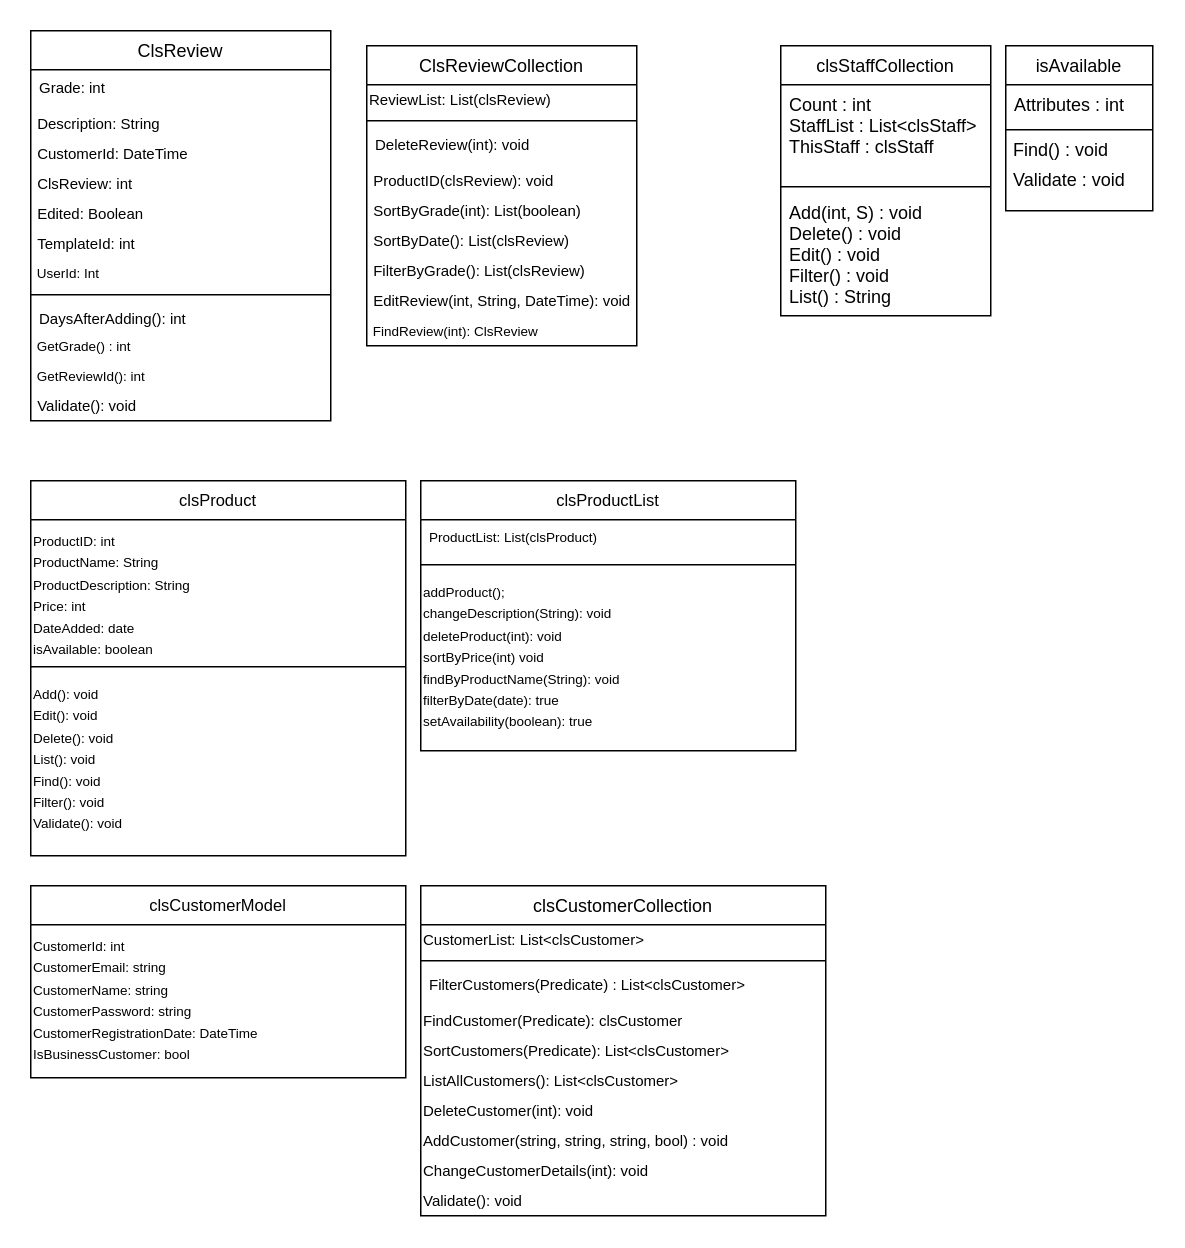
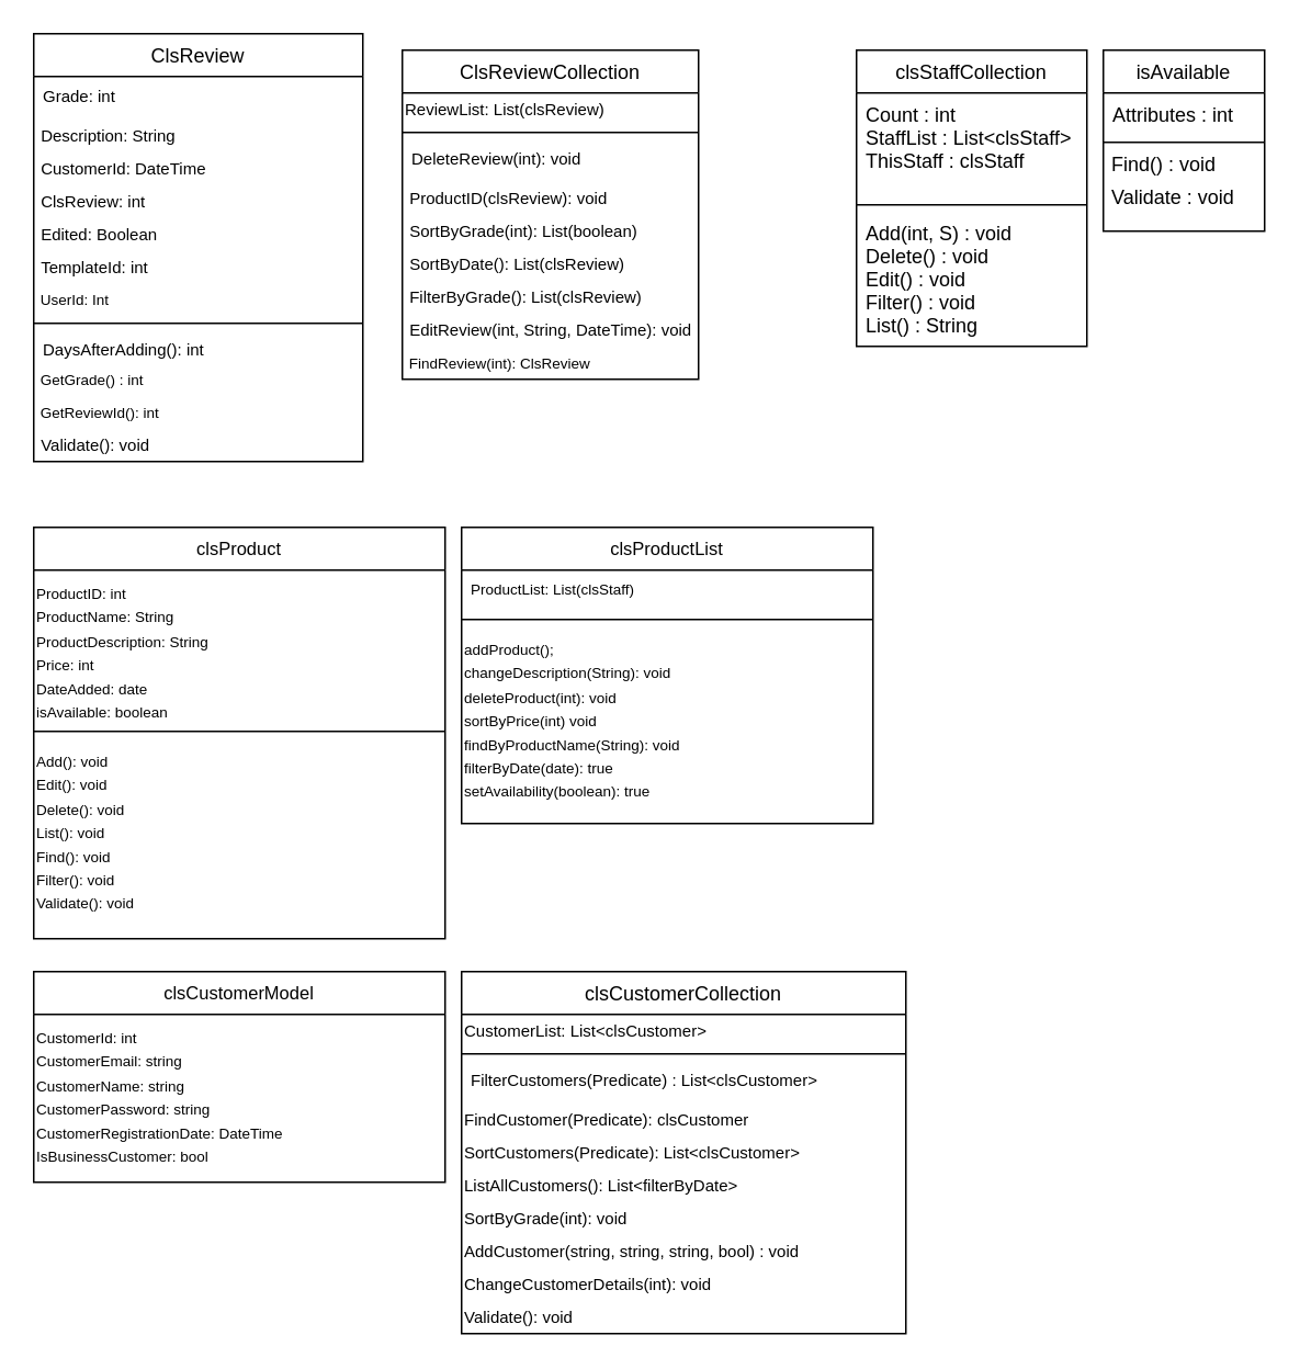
  <mxCell id="0" />
  <mxCell id="1" parent="0" />
  <mxCell id="2" value="clsStaffCollection" style="swimlane;fontStyle=0;align=center;verticalAlign=top;childLayout=stackLayout;horizontal=1;startSize=26;horizontalStack=0;resizeParent=1;resizeLast=0;collapsible=1;marginBottom=0;rounded=0;shadow=0;strokeWidth=1;" parent="1" vertex="1"><mxGeometry x="520" y="30" width="140" height="180" as="geometry"><mxRectangle x="230" y="140" width="160" height="26" as="alternateBounds" /></mxGeometry></mxCell>
  <mxCell id="3" value="Count : int&#10;StaffList : List&lt;clsStaff&gt;&#10;ThisStaff : clsStaff" style="text;align=left;verticalAlign=top;spacingLeft=4;spacingRight=4;overflow=hidden;rotatable=0;points=[[0,0.5],[1,0.5]];portConstraint=eastwest;rounded=0;shadow=0;html=0;" parent="2" vertex="1"><mxGeometry y="26" width="140" height="64" as="geometry" /></mxCell>
  <mxCell id="4" value="" style="line;html=1;strokeWidth=1;align=left;verticalAlign=middle;spacingTop=-1;spacingLeft=3;spacingRight=3;rotatable=0;labelPosition=right;points=[];portConstraint=eastwest;" parent="2" vertex="1"><mxGeometry y="90" width="140" height="8" as="geometry" /></mxCell>
  <mxCell id="5" value="Add(int, S) : void&#10;Delete() : void&#10;Edit() : void&#10;Filter() : void&#10;List() : String" style="text;align=left;verticalAlign=top;spacingLeft=4;spacingRight=4;overflow=hidden;rotatable=0;points=[[0,0.5],[1,0.5]];portConstraint=eastwest;" parent="2" vertex="1"><mxGeometry y="98" width="140" height="82" as="geometry" /></mxCell>
  <mxCell id="6" style="edgeStyle=orthogonalEdgeStyle;rounded=0;orthogonalLoop=1;jettySize=auto;html=1;exitX=1;exitY=0.5;exitDx=0;exitDy=0;" parent="2" source="3" target="3" edge="1"><mxGeometry relative="1" as="geometry" /></mxCell>
  <mxCell id="7" style="edgeStyle=orthogonalEdgeStyle;rounded=0;orthogonalLoop=1;jettySize=auto;html=1;exitX=1;exitY=0.5;exitDx=0;exitDy=0;" parent="2" source="5" target="5" edge="1"><mxGeometry relative="1" as="geometry" /></mxCell>
  <mxCell id="8" value="isAvailable" style="swimlane;fontStyle=0;align=center;verticalAlign=top;childLayout=stackLayout;horizontal=1;startSize=26;horizontalStack=0;resizeParent=1;resizeLast=0;collapsible=1;marginBottom=0;rounded=0;shadow=0;strokeWidth=1;" parent="1" vertex="1"><mxGeometry x="670" y="30" width="98" height="110" as="geometry"><mxRectangle x="550" y="140" width="160" height="26" as="alternateBounds" /></mxGeometry></mxCell>
  <mxCell id="9" value="Attributes : int" style="text;align=left;verticalAlign=top;spacingLeft=4;spacingRight=4;overflow=hidden;rotatable=0;points=[[0,0.5],[1,0.5]];portConstraint=eastwest;rounded=0;shadow=0;html=0;" parent="8" vertex="1"><mxGeometry y="26" width="98" height="26" as="geometry" /></mxCell>
  <mxCell id="10" value="" style="line;html=1;strokeWidth=1;align=left;verticalAlign=middle;spacingTop=-1;spacingLeft=3;spacingRight=3;rotatable=0;labelPosition=right;points=[];portConstraint=eastwest;" parent="8" vertex="1"><mxGeometry y="52" width="98" height="8" as="geometry" /></mxCell>
  <mxCell id="11" value="&amp;nbsp;Find() : void" style="text;html=1;strokeColor=none;fillColor=none;align=left;verticalAlign=middle;whiteSpace=wrap;rounded=0;" parent="8" vertex="1"><mxGeometry y="60" width="98" height="20" as="geometry" /></mxCell>
  <mxCell id="12" value="&amp;nbsp;Validate : void" style="text;html=1;strokeColor=none;fillColor=none;align=left;verticalAlign=middle;whiteSpace=wrap;rounded=0;" parent="8" vertex="1"><mxGeometry y="80" width="98" height="20" as="geometry" /></mxCell>
  <mxCell id="13" value="ClsReview" style="swimlane;fontStyle=0;align=center;verticalAlign=top;childLayout=stackLayout;horizontal=1;startSize=26;horizontalStack=0;resizeParent=1;resizeParentMax=0;resizeLast=0;collapsible=1;marginBottom=0;" parent="1" vertex="1"><mxGeometry x="20" y="20" width="200" height="260" as="geometry" /></mxCell>
  <mxCell id="14" value="Grade: int&#10;" style="text;strokeColor=none;fillColor=none;align=left;verticalAlign=top;spacingLeft=4;spacingRight=4;overflow=hidden;rotatable=0;points=[[0,0.5],[1,0.5]];portConstraint=eastwest;fontSize=10;" parent="13" vertex="1"><mxGeometry y="26" width="200" height="26" as="geometry" /></mxCell>
  <mxCell id="15" value="&amp;nbsp;Description: String" style="text;html=1;strokeColor=none;fillColor=none;align=left;verticalAlign=middle;whiteSpace=wrap;rounded=0;fontSize=10;" parent="13" vertex="1"><mxGeometry y="52" width="200" height="20" as="geometry" /></mxCell>
  <mxCell id="16" value="&amp;nbsp;CustomerId: DateTime" style="text;html=1;strokeColor=none;fillColor=none;align=left;verticalAlign=middle;whiteSpace=wrap;rounded=0;fontSize=10;" parent="13" vertex="1"><mxGeometry y="72" width="200" height="20" as="geometry" /></mxCell>
  <mxCell id="17" value="&amp;nbsp;ClsReview: int" style="text;html=1;strokeColor=none;fillColor=none;align=left;verticalAlign=middle;whiteSpace=wrap;rounded=0;fontSize=10;" parent="13" vertex="1"><mxGeometry y="92" width="200" height="20" as="geometry" /></mxCell>
  <mxCell id="18" value="&amp;nbsp;Edited: Boolean" style="text;html=1;strokeColor=none;fillColor=none;align=left;verticalAlign=middle;whiteSpace=wrap;rounded=0;fontSize=10;" parent="13" vertex="1"><mxGeometry y="112" width="200" height="20" as="geometry" /></mxCell>
  <mxCell id="19" value="&amp;nbsp;TemplateId: int" style="text;html=1;strokeColor=none;fillColor=none;align=left;verticalAlign=middle;whiteSpace=wrap;rounded=0;fontSize=10;" parent="13" vertex="1"><mxGeometry y="132" width="200" height="20" as="geometry" /></mxCell>
  <mxCell id="20" value="&amp;nbsp;UserId: Int" style="text;html=1;strokeColor=none;fillColor=none;align=left;verticalAlign=middle;whiteSpace=wrap;rounded=0;fontSize=9;" parent="13" vertex="1"><mxGeometry y="152" width="200" height="20" as="geometry" /></mxCell>
  <mxCell id="21" value="" style="line;strokeWidth=1;fillColor=none;align=left;verticalAlign=middle;spacingTop=-1;spacingLeft=3;spacingRight=3;rotatable=0;labelPosition=right;points=[];portConstraint=eastwest;" parent="13" vertex="1"><mxGeometry y="172" width="200" height="8" as="geometry" /></mxCell>
  <mxCell id="22" value="DaysAfterAdding(): int" style="text;strokeColor=none;fillColor=none;align=left;verticalAlign=top;spacingLeft=4;spacingRight=4;overflow=hidden;rotatable=0;points=[[0,0.5],[1,0.5]];portConstraint=eastwest;fontSize=10;" parent="13" vertex="1"><mxGeometry y="180" width="200" height="20" as="geometry" /></mxCell>
  <mxCell id="23" value="&lt;font style=&quot;font-size: 9px&quot;&gt;&amp;nbsp;GetGrade() : int&lt;/font&gt;" style="text;html=1;strokeColor=none;fillColor=none;align=left;verticalAlign=middle;whiteSpace=wrap;rounded=0;fontSize=12;" parent="13" vertex="1"><mxGeometry y="200" width="200" height="20" as="geometry" /></mxCell>
  <mxCell id="24" value="&lt;font style=&quot;font-size: 9px&quot;&gt;&amp;nbsp;GetReviewId(): int&lt;br&gt;&lt;/font&gt;" style="text;html=1;strokeColor=none;fillColor=none;align=left;verticalAlign=middle;whiteSpace=wrap;rounded=0;fontSize=12;" parent="13" vertex="1"><mxGeometry y="220" width="200" height="20" as="geometry" /></mxCell>
  <mxCell id="25" value="&lt;span style=&quot;font-size: x-small&quot;&gt;&amp;nbsp;Validate(): void&lt;/span&gt;" style="text;html=1;strokeColor=none;fillColor=none;align=left;verticalAlign=middle;whiteSpace=wrap;rounded=0;" parent="13" vertex="1"><mxGeometry y="240" width="200" height="20" as="geometry" /></mxCell>
  <mxCell id="26" value="ClsReviewCollection" style="swimlane;fontStyle=0;align=center;verticalAlign=top;childLayout=stackLayout;horizontal=1;startSize=26;horizontalStack=0;resizeParent=1;resizeParentMax=0;resizeLast=0;collapsible=1;marginBottom=0;fontSize=12;" parent="1" vertex="1"><mxGeometry x="244" y="30" width="180" height="200" as="geometry" /></mxCell>
  <mxCell id="27" value="&lt;span style=&quot;white-space: nowrap; font-size: 10px;&quot;&gt;ReviewList: List(clsReview)&lt;/span&gt;" style="text;html=1;strokeColor=none;fillColor=none;align=left;verticalAlign=middle;whiteSpace=wrap;rounded=0;fontSize=10;" parent="26" vertex="1"><mxGeometry y="26" width="180" height="20" as="geometry" /></mxCell>
  <mxCell id="28" value="" style="line;strokeWidth=1;fillColor=none;align=left;verticalAlign=middle;spacingTop=-1;spacingLeft=3;spacingRight=3;rotatable=0;labelPosition=right;points=[];portConstraint=eastwest;" parent="26" vertex="1"><mxGeometry y="46" width="180" height="8" as="geometry" /></mxCell>
  <mxCell id="29" value="DeleteReview(int): void" style="text;strokeColor=none;fillColor=none;align=left;verticalAlign=top;spacingLeft=4;spacingRight=4;overflow=hidden;rotatable=0;points=[[0,0.5],[1,0.5]];portConstraint=eastwest;fontSize=10;" parent="26" vertex="1"><mxGeometry y="54" width="180" height="26" as="geometry" /></mxCell>
  <mxCell id="30" value="&amp;nbsp;ProductID(clsReview): void" style="text;html=1;strokeColor=none;fillColor=none;align=left;verticalAlign=middle;whiteSpace=wrap;rounded=0;fontSize=10;" parent="26" vertex="1"><mxGeometry y="80" width="180" height="20" as="geometry" /></mxCell>
  <mxCell id="31" value="&amp;nbsp;SortByGrade(int): List(boolean)" style="text;html=1;strokeColor=none;fillColor=none;align=left;verticalAlign=middle;whiteSpace=wrap;rounded=0;fontSize=10;" parent="26" vertex="1"><mxGeometry y="100" width="180" height="20" as="geometry" /></mxCell>
  <mxCell id="32" value="&amp;nbsp;SortByDate(): List(clsReview)" style="text;html=1;strokeColor=none;fillColor=none;align=left;verticalAlign=middle;whiteSpace=wrap;rounded=0;fontSize=10;" parent="26" vertex="1"><mxGeometry y="120" width="180" height="20" as="geometry" /></mxCell>
  <mxCell id="33" value="&amp;nbsp;FilterByGrade(): List(clsReview)" style="text;html=1;strokeColor=none;fillColor=none;align=left;verticalAlign=middle;whiteSpace=wrap;rounded=0;fontSize=10;" parent="26" vertex="1"><mxGeometry y="140" width="180" height="20" as="geometry" /></mxCell>
  <mxCell id="34" value="&lt;font style=&quot;font-size: 10px&quot;&gt;&amp;nbsp;EditReview(int, String, DateTime): void&lt;/font&gt;" style="text;html=1;strokeColor=none;fillColor=none;align=left;verticalAlign=middle;whiteSpace=wrap;rounded=0;" parent="26" vertex="1"><mxGeometry y="160" width="180" height="20" as="geometry" /></mxCell>
  <mxCell id="35" value="&lt;font style=&quot;font-size: 9px&quot;&gt;&amp;nbsp;FindReview(int): ClsReview&lt;/font&gt;" style="text;html=1;strokeColor=none;fillColor=none;align=left;verticalAlign=middle;whiteSpace=wrap;rounded=0;" parent="26" vertex="1"><mxGeometry y="180" width="180" height="20" as="geometry" /></mxCell>
  <mxCell id="36" value="clsCustomerModel" style="swimlane;fontStyle=0;align=center;verticalAlign=top;childLayout=stackLayout;horizontal=1;startSize=26;horizontalStack=0;resizeParent=1;resizeLast=0;collapsible=1;marginBottom=0;rounded=0;shadow=0;strokeWidth=1;fontSize=11;" parent="1" vertex="1"><mxGeometry x="20" y="590" width="250" height="128" as="geometry"><mxRectangle x="130" y="380" width="160" height="26" as="alternateBounds" /></mxGeometry></mxCell>
  <mxCell id="37" value="&lt;font style=&quot;font-size: 9px&quot;&gt;CustomerId: int&lt;br&gt;CustomerEmail: string&lt;br&gt;CustomerName: string&lt;br&gt;CustomerPassword: string&lt;br&gt;CustomerRegistrationDate: DateTime&lt;br&gt;IsBusinessCustomer: bool&lt;br&gt;&lt;/font&gt;" style="text;html=1;" parent="36" vertex="1"><mxGeometry y="26" width="250" height="94" as="geometry" /></mxCell>
  <mxCell id="38" value="clsCustomerCollection" style="swimlane;fontStyle=0;align=center;verticalAlign=top;childLayout=stackLayout;horizontal=1;startSize=26;horizontalStack=0;resizeParent=1;resizeParentMax=0;resizeLast=0;collapsible=1;marginBottom=0;fontSize=12;" parent="1" vertex="1"><mxGeometry x="280" y="590" width="270" height="220" as="geometry" /></mxCell>
  <mxCell id="39" value="&lt;span style=&quot;white-space: nowrap ; font-size: 10px&quot;&gt;CustomerList: List&amp;lt;clsCustomer&amp;gt;&lt;/span&gt;" style="text;html=1;strokeColor=none;fillColor=none;align=left;verticalAlign=middle;whiteSpace=wrap;rounded=0;fontSize=10;" parent="38" vertex="1"><mxGeometry y="26" width="270" height="20" as="geometry" /></mxCell>
  <mxCell id="40" value="" style="line;strokeWidth=1;fillColor=none;align=left;verticalAlign=middle;spacingTop=-1;spacingLeft=3;spacingRight=3;rotatable=0;labelPosition=right;points=[];portConstraint=eastwest;" parent="38" vertex="1"><mxGeometry y="46" width="270" height="8" as="geometry" /></mxCell>
  <mxCell id="41" value="FilterCustomers(Predicate) : List&lt;clsCustomer&gt;" style="text;strokeColor=none;fillColor=none;align=left;verticalAlign=top;spacingLeft=4;spacingRight=4;overflow=hidden;rotatable=0;points=[[0,0.5],[1,0.5]];portConstraint=eastwest;fontSize=10;" parent="38" vertex="1"><mxGeometry y="54" width="270" height="26" as="geometry" /></mxCell>
  <mxCell id="42" value="FindCustomer(Predicate): clsCustomer" style="text;html=1;strokeColor=none;fillColor=none;align=left;verticalAlign=middle;whiteSpace=wrap;rounded=0;fontSize=10;" parent="38" vertex="1"><mxGeometry y="80" width="270" height="20" as="geometry" /></mxCell>
  <mxCell id="43" value="SortCustomers(Predicate): List&amp;lt;clsCustomer&amp;gt;" style="text;html=1;strokeColor=none;fillColor=none;align=left;verticalAlign=middle;whiteSpace=wrap;rounded=0;fontSize=10;" parent="38" vertex="1"><mxGeometry y="100" width="270" height="20" as="geometry" /></mxCell>
- <mxCell id="44" value="ListAllCustomers(): List&amp;lt;clsCustomer&amp;gt;" style="text;html=1;strokeColor=none;fillColor=none;align=left;verticalAlign=middle;whiteSpace=wrap;rounded=0;fontSize=10;" parent="38" vertex="1"><mxGeometry y="120" width="270" height="20" as="geometry" /></mxCell>
- <mxCell id="45" value="DeleteCustomer(int): void" style="text;html=1;strokeColor=none;fillColor=none;align=left;verticalAlign=middle;whiteSpace=wrap;rounded=0;fontSize=10;" parent="38" vertex="1"><mxGeometry y="140" width="270" height="20" as="geometry" /></mxCell>
+ <mxCell id="44" value="ListAllCustomers(): List&amp;lt;filterByDate&amp;gt;" style="text;html=1;strokeColor=none;fillColor=none;align=left;verticalAlign=middle;whiteSpace=wrap;rounded=0;fontSize=10;" parent="38" vertex="1"><mxGeometry y="120" width="270" height="20" as="geometry" /></mxCell>
+ <mxCell id="45" value="SortByGrade(int): void" style="text;html=1;strokeColor=none;fillColor=none;align=left;verticalAlign=middle;whiteSpace=wrap;rounded=0;fontSize=10;" parent="38" vertex="1"><mxGeometry y="140" width="270" height="20" as="geometry" /></mxCell>
  <mxCell id="46" value="AddCustomer(string, string, string, bool) : void" style="text;html=1;strokeColor=none;fillColor=none;align=left;verticalAlign=middle;whiteSpace=wrap;rounded=0;fontSize=10;" parent="38" vertex="1"><mxGeometry y="160" width="270" height="20" as="geometry" /></mxCell>
  <mxCell id="47" value="ChangeCustomerDetails(int): void" style="text;html=1;strokeColor=none;fillColor=none;align=left;verticalAlign=middle;whiteSpace=wrap;rounded=0;fontSize=10;" parent="38" vertex="1"><mxGeometry y="180" width="270" height="20" as="geometry" /></mxCell>
  <mxCell id="48" value="Validate(): void" style="text;html=1;strokeColor=none;fillColor=none;align=left;verticalAlign=middle;whiteSpace=wrap;rounded=0;fontSize=10;" parent="38" vertex="1"><mxGeometry y="200" width="270" height="20" as="geometry" /></mxCell>
  <mxCell id="49" value="clsProduct" style="swimlane;fontStyle=0;align=center;verticalAlign=top;childLayout=stackLayout;horizontal=1;startSize=26;horizontalStack=0;resizeParent=1;resizeLast=0;collapsible=1;marginBottom=0;rounded=0;shadow=0;strokeWidth=1;fontSize=11;" parent="1" vertex="1"><mxGeometry x="20" y="320" width="250" height="250" as="geometry"><mxRectangle x="130" y="380" width="160" height="26" as="alternateBounds" /></mxGeometry></mxCell>
  <mxCell id="50" value="&lt;font style=&quot;font-size: 9px&quot;&gt;ProductID: int&lt;br&gt;ProductName: String&lt;br&gt;ProductDescription: String&lt;br&gt;Price: int&lt;br&gt;DateAdded: date&lt;br&gt;isAvailable: boolean&lt;br&gt;&lt;br&gt;&lt;/font&gt;" style="text;html=1;" parent="49" vertex="1"><mxGeometry y="26" width="250" height="94" as="geometry" /></mxCell>
  <mxCell id="51" value="" style="line;html=1;strokeWidth=1;align=left;verticalAlign=middle;spacingTop=-1;spacingLeft=3;spacingRight=3;rotatable=0;labelPosition=right;points=[];portConstraint=eastwest;" parent="49" vertex="1"><mxGeometry y="120" width="250" height="8" as="geometry" /></mxCell>
  <mxCell id="52" value="&lt;font style=&quot;font-size: 9px&quot;&gt;Add(): void&lt;br&gt;Edit(): void&lt;br&gt;Delete(): void&lt;br&gt;List(): void&lt;br&gt;Find(): void&lt;br&gt;Filter(): void&lt;br&gt;Validate(): void&lt;br&gt;&lt;/font&gt;" style="text;html=1;" parent="49" vertex="1"><mxGeometry y="128" width="250" height="122" as="geometry" /></mxCell>
  <mxCell id="53" value="clsProductList" style="swimlane;fontStyle=0;align=center;verticalAlign=top;childLayout=stackLayout;horizontal=1;startSize=26;horizontalStack=0;resizeParent=1;resizeLast=0;collapsible=1;marginBottom=0;rounded=0;shadow=0;strokeWidth=1;fontSize=11;" parent="1" vertex="1"><mxGeometry x="280" y="320" width="250" height="180" as="geometry"><mxRectangle x="340" y="380" width="170" height="26" as="alternateBounds" /></mxGeometry></mxCell>
- <mxCell id="54" value="ProductList: List(clsProduct)" style="text;align=left;verticalAlign=top;spacingLeft=4;spacingRight=4;overflow=hidden;rotatable=0;points=[[0,0.5],[1,0.5]];portConstraint=eastwest;fontSize=9;" parent="53" vertex="1"><mxGeometry y="26" width="250" height="26" as="geometry" /></mxCell>
+ <mxCell id="54" value="ProductList: List(clsStaff)" style="text;align=left;verticalAlign=top;spacingLeft=4;spacingRight=4;overflow=hidden;rotatable=0;points=[[0,0.5],[1,0.5]];portConstraint=eastwest;fontSize=9;" parent="53" vertex="1"><mxGeometry y="26" width="250" height="26" as="geometry" /></mxCell>
  <mxCell id="55" value="" style="line;html=1;strokeWidth=1;align=left;verticalAlign=middle;spacingTop=-1;spacingLeft=3;spacingRight=3;rotatable=0;labelPosition=right;points=[];portConstraint=eastwest;" parent="53" vertex="1"><mxGeometry y="52" width="250" height="8" as="geometry" /></mxCell>
  <mxCell id="56" value="&lt;font style=&quot;font-size: 9px&quot;&gt;addProduct();&lt;br&gt;changeDescription(String): void&lt;br&gt;deleteProduct(int): void&lt;br&gt;sortByPrice(int) void&lt;br&gt;findByProductName(String): void&lt;br&gt;filterByDate(date): true&lt;br&gt;setAvailability(boolean): true&lt;br&gt;&lt;/font&gt;" style="text;html=1;" parent="53" vertex="1"><mxGeometry y="60" width="250" height="80" as="geometry" /></mxCell>
